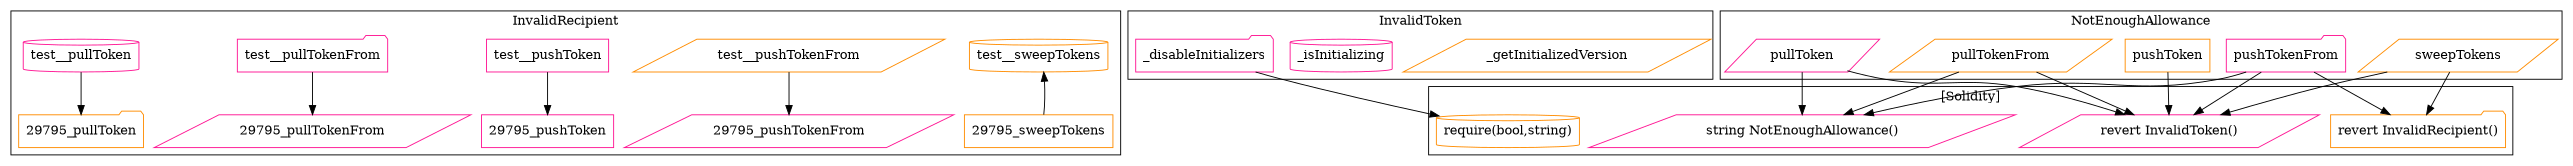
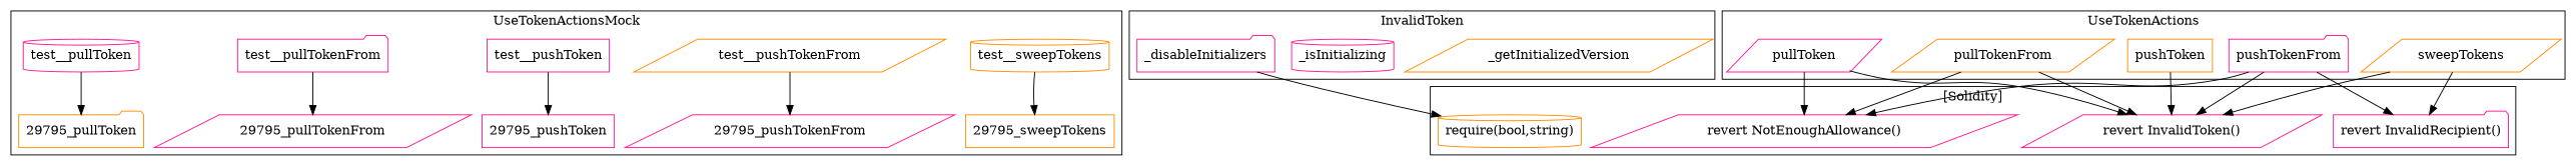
  strict digraph {
    node [color=deeppink shape=parallelogram]
    n1 [color=darkorange label=test__sweepTokens shape=cylinder]
    "29795_sweepTokens" [color=darkorange shape=box]
    n3 [color=darkorange label=test__pushTokenFrom]
    "29795_pushTokenFrom"
    n5 [label=test__pushToken shape=box]
    "29795_pushToken" [shape=box]
    n7 [label=test__pullTokenFrom shape=folder]
    "29795_pullTokenFrom"
    n9 [label=test__pullToken shape=cylinder]
    "29795_pullToken" [color=darkorange shape=folder]
    n11 [color=darkorange label=_getInitializedVersion]
    n12 [label=_isInitializing shape=cylinder]
    n13 [label=_disableInitializers shape=folder]
    n14 [color=darkorange label=pushToken shape=box]
    n15 [label=pullToken]
    n16 [color=darkorange label=sweepTokens]
    n17 [label=pushTokenFrom shape=folder]
    n18 [color=darkorange label=pullTokenFrom]
    "require(bool,string)" [color=darkorange shape=cylinder]
-   "revert InvalidRecipient()" [color=darkorange shape=folder]
+   "revert InvalidRecipient()" [shape=folder]
    "revert InvalidToken()"
-   "revert NotEnoughAllowance()" [label="string NotEnoughAllowance()"]
+   "revert NotEnoughAllowance()"
    subgraph cluster_1 {
-     label=InvalidRecipient
+     label=UseTokenActionsMock
      n1
      "29795_sweepTokens"
      n3
      "29795_pushTokenFrom"
      n5
      "29795_pushToken"
      n7
      "29795_pullTokenFrom"
      n9
      "29795_pullToken"
    }
    subgraph cluster_2 {
      label=InvalidToken
      n11
      n12
      n13
    }
    subgraph cluster_3 {
-     label=NotEnoughAllowance
+     label=UseTokenActions
      n14
      n15
      n16
      n17
      n18
    }
    subgraph cluster_4 {
      label="[Solidity]"
      "require(bool,string)"
      "revert InvalidRecipient()"
      "revert InvalidToken()"
      "revert NotEnoughAllowance()"
    }
-   "29795_sweepTokens" -> n1
+   n1 -> "29795_sweepTokens"
    n3 -> "29795_pushTokenFrom"
    n5 -> "29795_pushToken"
    n7 -> "29795_pullTokenFrom"
    n9 -> "29795_pullToken"
    n13 -> "require(bool,string)"
    n14 -> "revert InvalidToken()"
    n15 -> "revert InvalidToken()"
    n15 -> "revert NotEnoughAllowance()"
    n16 -> "revert InvalidRecipient()"
    n16 -> "revert InvalidToken()"
    n17 -> "revert InvalidRecipient()"
    n17 -> "revert InvalidToken()"
    n17 -> "revert NotEnoughAllowance()"
    n18 -> "revert InvalidToken()"
    n18 -> "revert NotEnoughAllowance()"
  }
